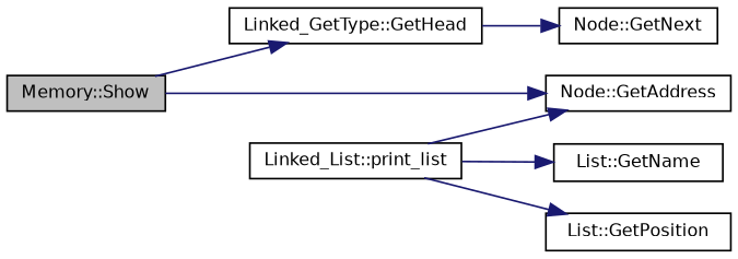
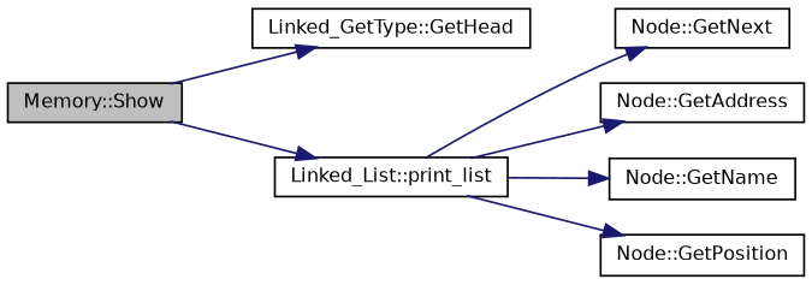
  digraph {
    fontname="DejaVu Sans"
    rankdir=LR
    node [color=black fillcolor=white fontname="DejaVu Sans" fontsize=10 shape=record style=filled]
    edge [color=midnightblue fontname="DejaVu Sans" fontsize=10 labelfontname=Helvetica labelfontsize=10 style=solid]
    n1 [fillcolor=grey75 fontcolor=black height=0.2 label="Memory::Show" width=0.4]
    n2 [height=0.2 label="Linked_GetType::GetHead" width=0.4]
    n3 [height=0.2 label="Linked_List::print_list" width=0.4]
    n4 [height=0.2 label="Node::GetAddress" width=0.4]
-   n5 [height=0.2 label="List::GetName" width=0.4]
+   n5 [height=0.2 label="Node::GetName" width=0.4]
    n6 [height=0.2 label="Node::GetNext" width=0.4]
-   n7 [height=0.2 label="List::GetPosition" width=0.4]
+   n7 [height=0.2 label="Node::GetPosition" width=0.4]
    n1 -> n2
-   n1 -> n4
+   n1 -> n3
    n3 -> n4
    n3 -> n5
-   n2 -> n6
+   n3 -> n6
    n3 -> n7
  }
